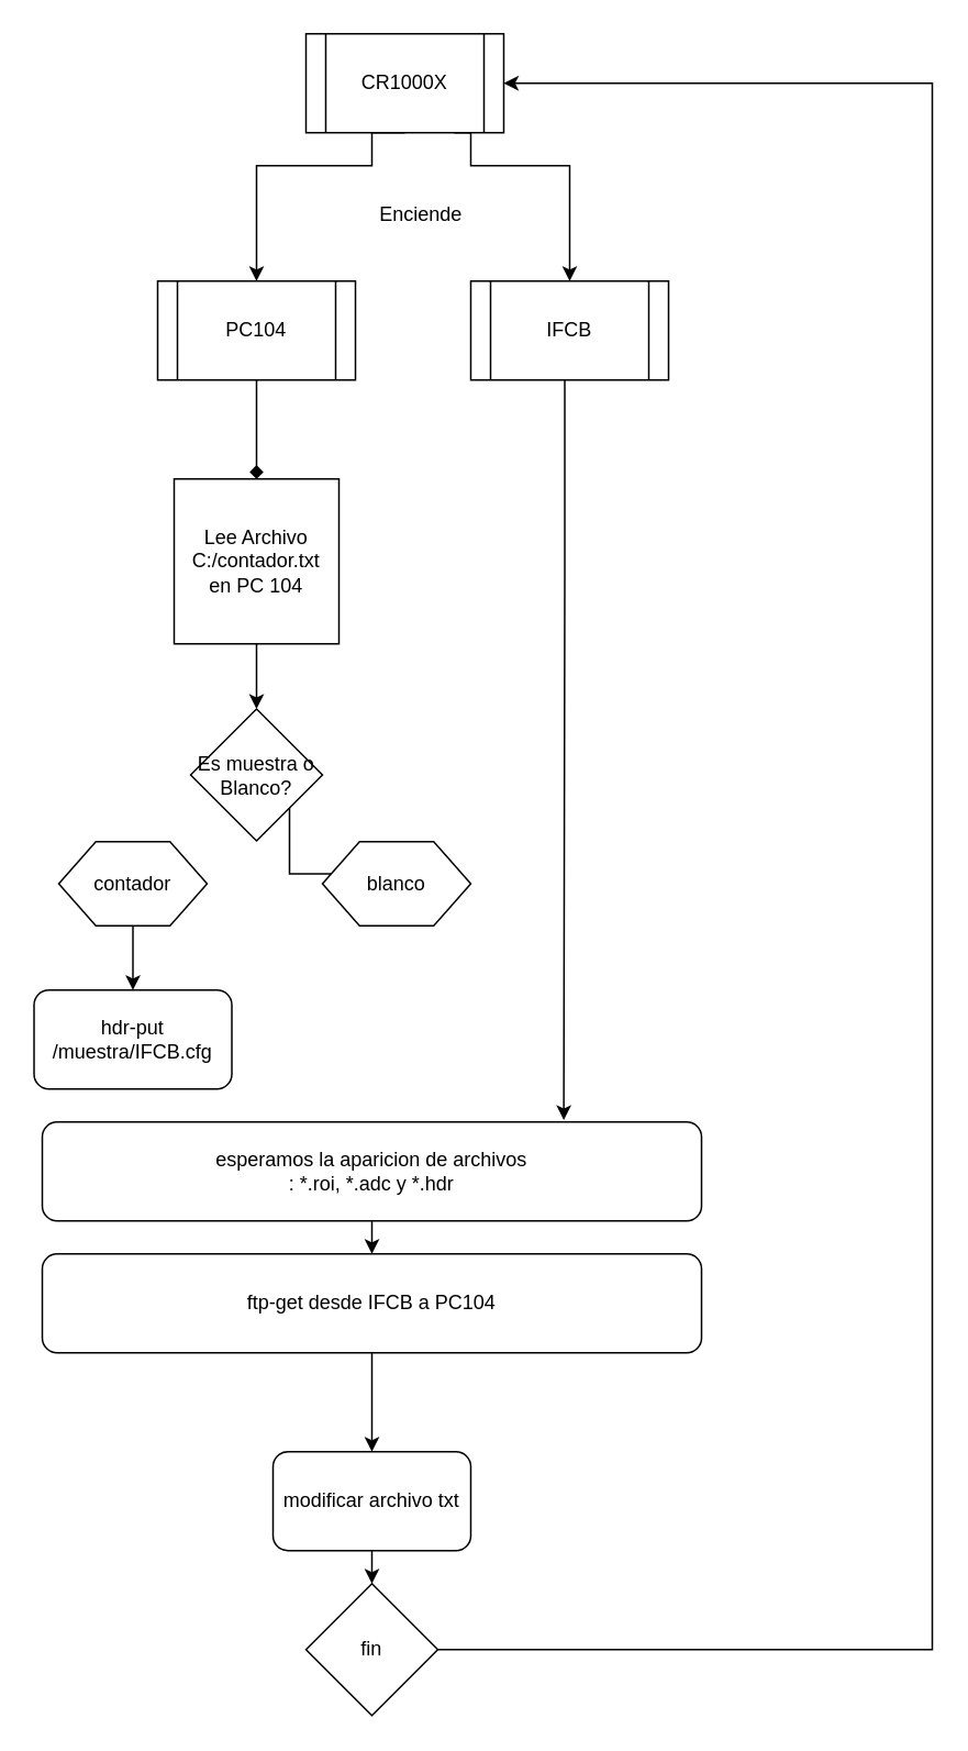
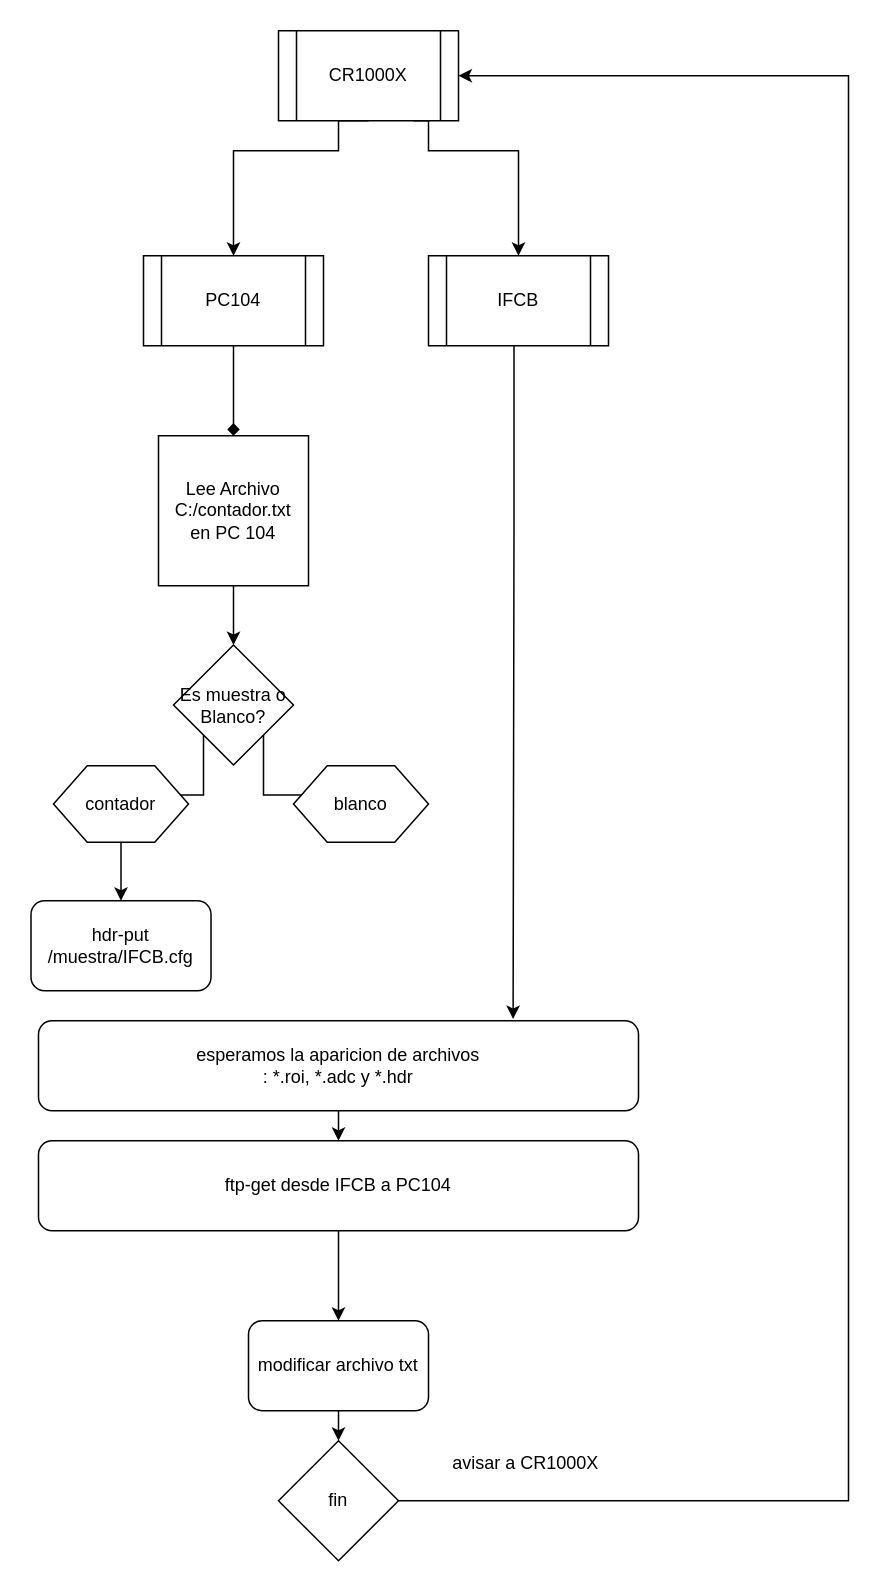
  <mxCell id="0" />
  <mxCell id="1" parent="0" />
  <mxCell id="2" style="edgeStyle=orthogonalEdgeStyle;rounded=0;orthogonalLoop=1;jettySize=auto;html=1;exitX=0.5;exitY=1;exitDx=0;exitDy=0;entryX=0.5;entryY=0;entryDx=0;entryDy=0;endArrow=diamond;" parent="1" source="3" target="11" edge="1"><mxGeometry relative="1" as="geometry" /></mxCell>
  <mxCell id="3" value="PC104" style="shape=process;whiteSpace=wrap;html=1;backgroundOutline=1;" parent="1" vertex="1"><mxGeometry x="95" y="170" width="120" height="60" as="geometry" /></mxCell>
  <mxCell id="4" value="" style="edgeStyle=orthogonalEdgeStyle;rounded=0;orthogonalLoop=1;jettySize=auto;html=1;entryX=0.791;entryY=-0.019;entryDx=0;entryDy=0;entryPerimeter=0;" parent="1" source="5" target="20" edge="1"><mxGeometry relative="1" as="geometry"><mxPoint x="345" y="310" as="targetPoint" /><Array as="points"><mxPoint x="342" y="350" /><mxPoint x="342" y="350" /></Array></mxGeometry></mxCell>
  <mxCell id="5" value="IFCB" style="shape=process;whiteSpace=wrap;html=1;backgroundOutline=1;" parent="1" vertex="1"><mxGeometry x="285" y="170" width="120" height="60" as="geometry" /></mxCell>
  <mxCell id="6" style="edgeStyle=orthogonalEdgeStyle;rounded=0;orthogonalLoop=1;jettySize=auto;html=1;exitX=0.5;exitY=1;exitDx=0;exitDy=0;entryX=0.5;entryY=0;entryDx=0;entryDy=0;" parent="1" source="7" target="3" edge="1"><mxGeometry relative="1" as="geometry"><Array as="points"><mxPoint x="225" y="80" /><mxPoint x="225" y="100" /><mxPoint x="155" y="100" /></Array></mxGeometry></mxCell>
  <mxCell id="7" value="CR1000X" style="shape=process;whiteSpace=wrap;html=1;backgroundOutline=1;" parent="1" vertex="1"><mxGeometry x="185" y="20" width="120" height="60" as="geometry" /></mxCell>
  <mxCell id="8" style="edgeStyle=orthogonalEdgeStyle;rounded=0;orthogonalLoop=1;jettySize=auto;html=1;exitX=0.75;exitY=1;exitDx=0;exitDy=0;entryX=0.5;entryY=0;entryDx=0;entryDy=0;" parent="1" source="7" target="5" edge="1"><mxGeometry relative="1" as="geometry"><mxPoint x="265" y="70" as="sourcePoint" /><mxPoint x="595" y="120" as="targetPoint" /><Array as="points"><mxPoint x="285" y="100" /><mxPoint x="345" y="100" /></Array></mxGeometry></mxCell>
- <mxCell id="9" value="Enciende" style="text;html=1;strokeColor=none;fillColor=none;align=center;verticalAlign=middle;whiteSpace=wrap;rounded=0;" parent="1" vertex="1"><mxGeometry x="220" y="120" width="70" height="20" as="geometry" /></mxCell>
  <mxCell id="10" style="edgeStyle=orthogonalEdgeStyle;rounded=0;orthogonalLoop=1;jettySize=auto;html=1;exitX=0.5;exitY=1;exitDx=0;exitDy=0;entryX=0.5;entryY=0;entryDx=0;entryDy=0;" parent="1" source="11" target="14" edge="1"><mxGeometry relative="1" as="geometry" /></mxCell>
  <mxCell id="11" value="&lt;div&gt;Lee Archivo &lt;br&gt;&lt;/div&gt;&lt;div&gt;C:/contador.txt&lt;/div&gt;&lt;div&gt;en PC 104&lt;br&gt;&lt;/div&gt;" style="whiteSpace=wrap;html=1;aspect=fixed;" parent="1" vertex="1"><mxGeometry x="105" y="290" width="100" height="100" as="geometry" /></mxCell>
+ <mxCell id="12" style="edgeStyle=orthogonalEdgeStyle;rounded=0;orthogonalLoop=1;jettySize=auto;html=1;exitX=0;exitY=1;exitDx=0;exitDy=0;entryX=1;entryY=0.25;entryDx=0;entryDy=0;" parent="1" source="14" target="16" edge="1"><mxGeometry relative="1" as="geometry" /></mxCell>
  <mxCell id="13" style="edgeStyle=orthogonalEdgeStyle;rounded=0;orthogonalLoop=1;jettySize=auto;html=1;exitX=1;exitY=1;exitDx=0;exitDy=0;entryX=0;entryY=0.25;entryDx=0;entryDy=0;" parent="1" source="14" target="17" edge="1"><mxGeometry relative="1" as="geometry" /></mxCell>
  <mxCell id="14" value="Es muestra o Blanco?" style="rhombus;whiteSpace=wrap;html=1;" parent="1" vertex="1"><mxGeometry x="115" y="429.5" width="80" height="80" as="geometry" /></mxCell>
  <mxCell id="15" style="edgeStyle=orthogonalEdgeStyle;rounded=0;orthogonalLoop=1;jettySize=auto;html=1;exitX=0.5;exitY=1;exitDx=0;exitDy=0;entryX=0.5;entryY=0;entryDx=0;entryDy=0;" parent="1" source="16" target="18" edge="1"><mxGeometry relative="1" as="geometry" /></mxCell>
  <mxCell id="16" value="contador" style="shape=hexagon;perimeter=hexagonPerimeter2;whiteSpace=wrap;html=1;" parent="1" vertex="1"><mxGeometry x="35" y="510" width="90" height="51" as="geometry" /></mxCell>
  <mxCell id="17" value="blanco" style="shape=hexagon;perimeter=hexagonPerimeter2;whiteSpace=wrap;html=1;" parent="1" vertex="1"><mxGeometry x="195" y="510" width="90" height="51" as="geometry" /></mxCell>
  <mxCell id="18" value="hdr-put /muestra/IFCB.cfg" style="rounded=1;whiteSpace=wrap;html=1;" parent="1" vertex="1"><mxGeometry x="20" y="600" width="120" height="60" as="geometry" /></mxCell>
  <mxCell id="19" style="edgeStyle=orthogonalEdgeStyle;rounded=0;orthogonalLoop=1;jettySize=auto;html=1;exitX=0.5;exitY=1;exitDx=0;exitDy=0;entryX=0.5;entryY=0;entryDx=0;entryDy=0;" edge="1" parent="1" source="20" target="22"><mxGeometry relative="1" as="geometry" /></mxCell>
  <mxCell id="20" value="esperamos la aparicion de archivos &lt;br&gt;&lt;div&gt;&lt;div&gt;&lt;span&gt;: *.roi, *.adc y *.hdr&lt;/span&gt;&lt;/div&gt;&lt;/div&gt;" style="rounded=1;whiteSpace=wrap;html=1;" parent="1" vertex="1"><mxGeometry x="25" y="680" width="400" height="60" as="geometry" /></mxCell>
  <mxCell id="21" style="edgeStyle=orthogonalEdgeStyle;rounded=0;orthogonalLoop=1;jettySize=auto;html=1;exitX=0.5;exitY=1;exitDx=0;exitDy=0;entryX=0.5;entryY=0;entryDx=0;entryDy=0;" edge="1" parent="1" source="22" target="24"><mxGeometry relative="1" as="geometry" /></mxCell>
  <mxCell id="22" value="ftp-get desde IFCB a PC104" style="rounded=1;whiteSpace=wrap;html=1;" vertex="1" parent="1"><mxGeometry x="25" y="760" width="400" height="60" as="geometry" /></mxCell>
  <mxCell id="23" style="edgeStyle=orthogonalEdgeStyle;rounded=0;orthogonalLoop=1;jettySize=auto;html=1;exitX=0.5;exitY=1;exitDx=0;exitDy=0;entryX=0.5;entryY=0;entryDx=0;entryDy=0;" edge="1" parent="1" source="24" target="26"><mxGeometry relative="1" as="geometry" /></mxCell>
  <mxCell id="24" value="modificar archivo txt" style="rounded=1;whiteSpace=wrap;html=1;" vertex="1" parent="1"><mxGeometry x="165" y="880" width="120" height="60" as="geometry" /></mxCell>
  <mxCell id="25" style="edgeStyle=orthogonalEdgeStyle;rounded=0;orthogonalLoop=1;jettySize=auto;html=1;exitX=1;exitY=0.5;exitDx=0;exitDy=0;entryX=1;entryY=0.5;entryDx=0;entryDy=0;" edge="1" parent="1" source="26" target="7"><mxGeometry relative="1" as="geometry"><Array as="points"><mxPoint x="565" y="1000" /><mxPoint x="565" y="50" /></Array></mxGeometry></mxCell>
  <mxCell id="26" value="fin" style="rhombus;whiteSpace=wrap;html=1;" vertex="1" parent="1"><mxGeometry x="185" y="960" width="80" height="80" as="geometry" /></mxCell>
+ <mxCell id="27" value="avisar a CR1000X" style="text;html=1;strokeColor=none;fillColor=none;align=center;verticalAlign=middle;whiteSpace=wrap;rounded=0;" vertex="1" parent="1"><mxGeometry x="300" y="960" width="100" height="30" as="geometry" /></mxCell>
